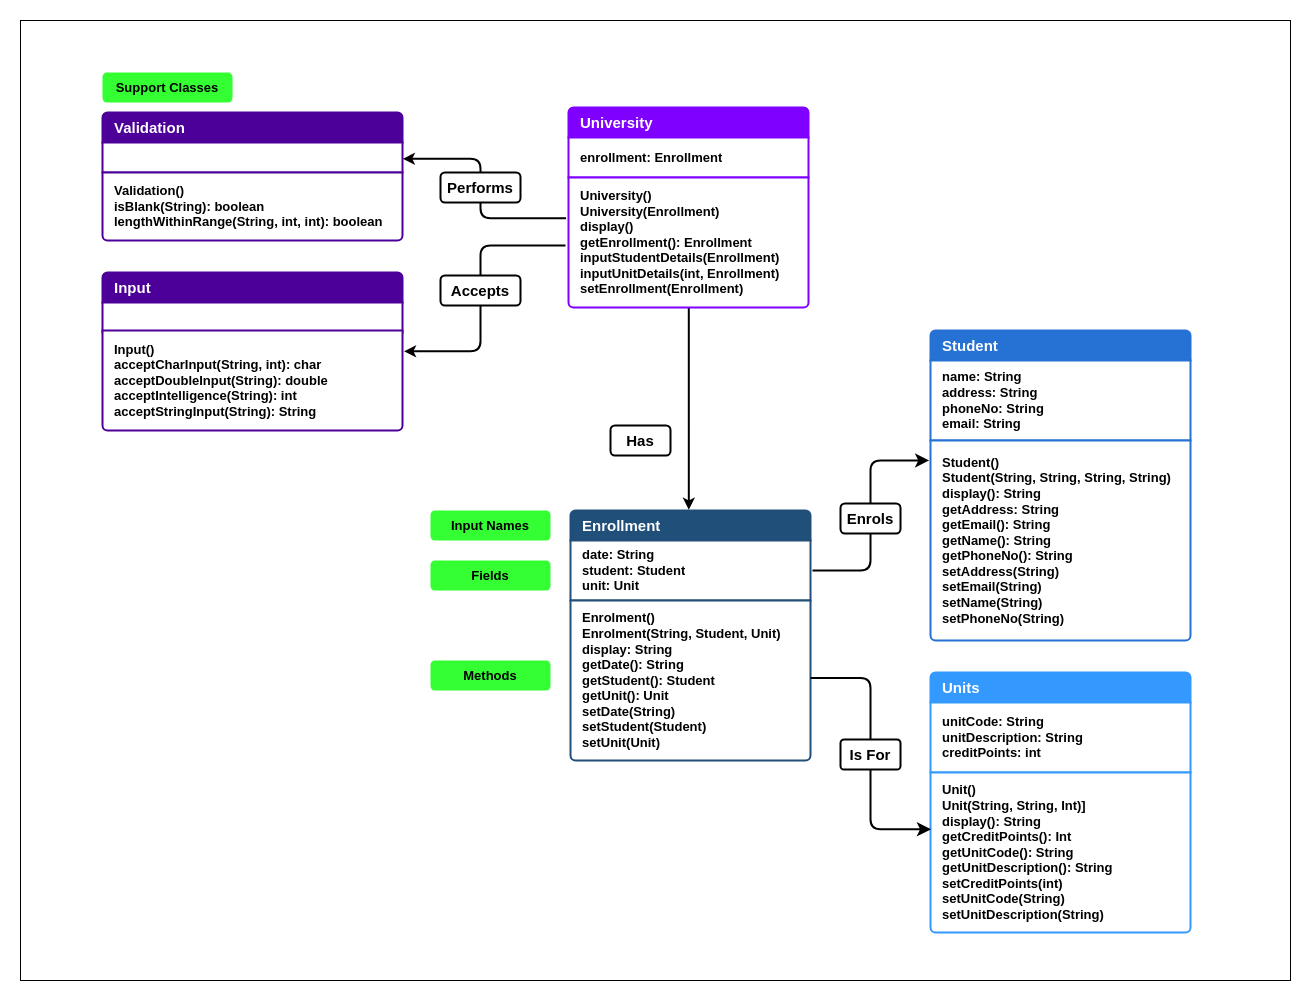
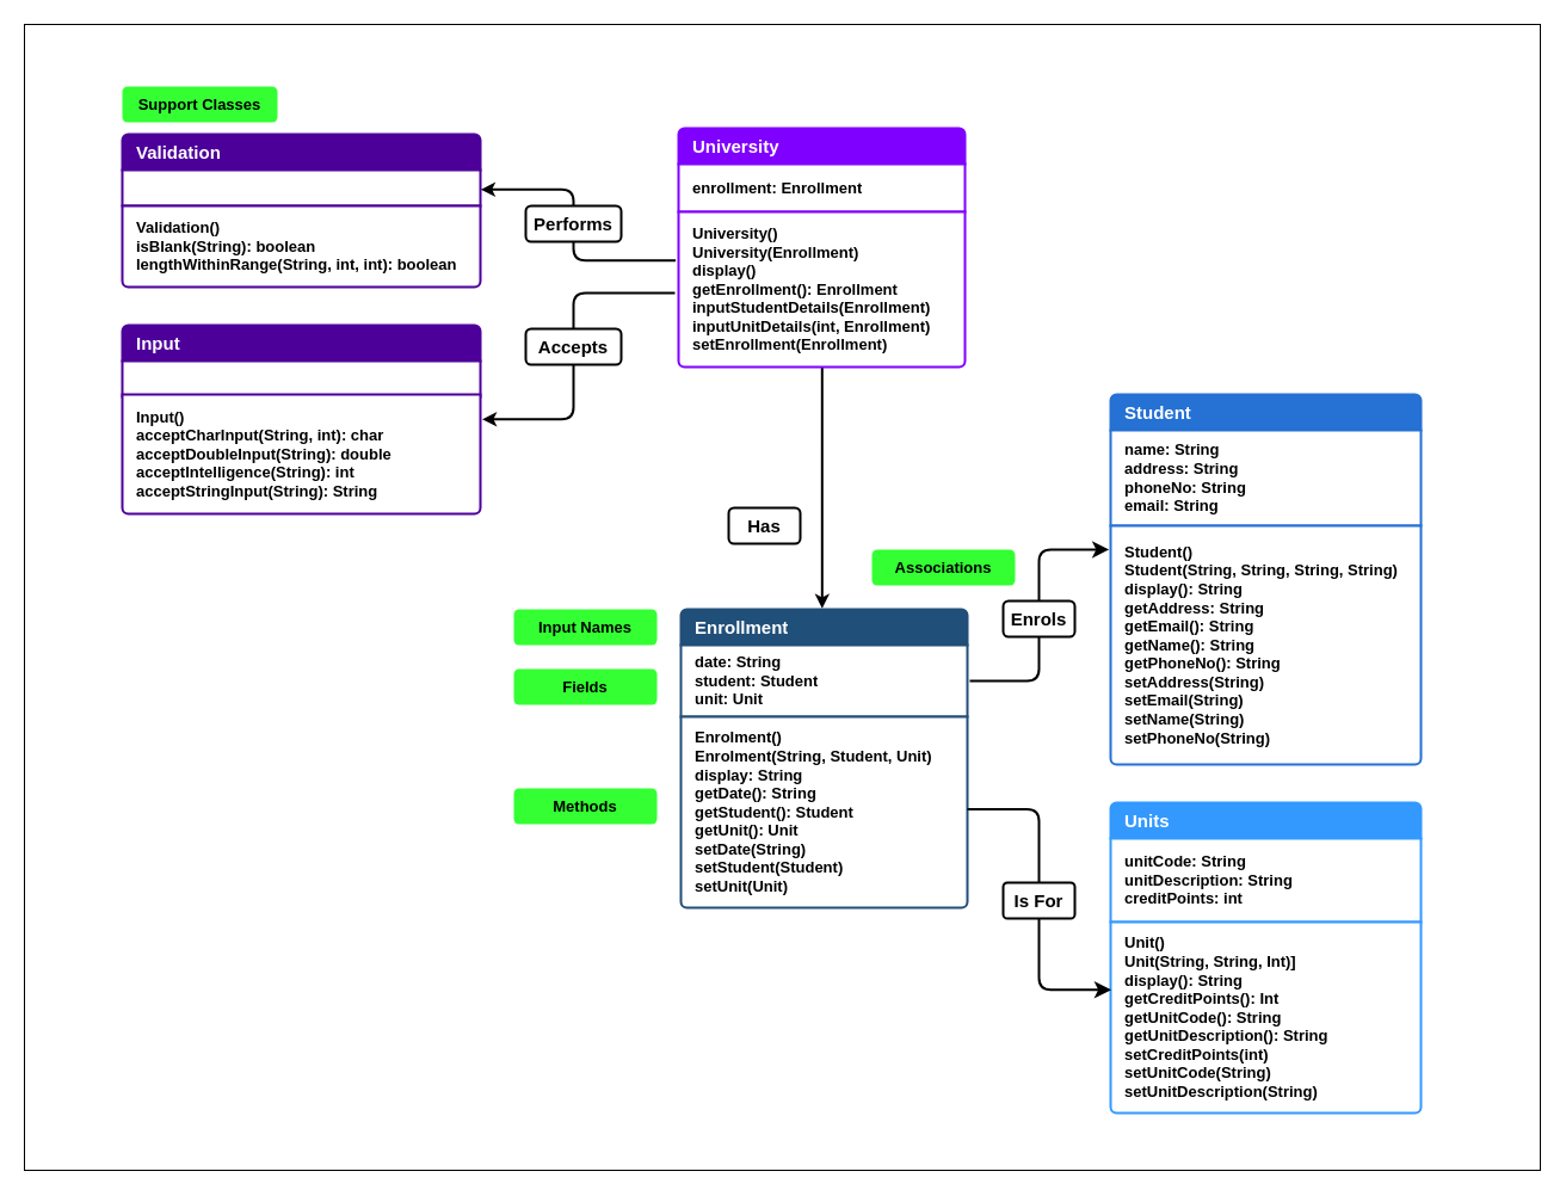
  <mxCell id="0" />
  <mxCell id="1" parent="0" />
  <mxCell id="2" style="edgeStyle=orthogonalEdgeStyle;rounded=1;orthogonalLoop=1;jettySize=auto;html=1;entryX=0.493;entryY=-0.024;entryDx=0;entryDy=0;entryPerimeter=0;curved=0;strokeWidth=2;" edge="1" parent="1" source="27" target="5"><mxGeometry relative="1" as="geometry"><Array as="points"><mxPoint x="688" y="313" /></Array></mxGeometry></mxCell>
  <mxCell id="3" value="" style="group;fillColor=none;" parent="1" vertex="1" connectable="0"><mxGeometry x="570" y="330" width="620" height="602" as="geometry" /></mxCell>
  <mxCell id="4" value="" style="swimlane;fontStyle=1;childLayout=stackLayout;horizontal=1;startSize=0;horizontalStack=0;resizeParent=1;resizeParentMax=0;resizeLast=0;collapsible=0;marginBottom=0;whiteSpace=wrap;html=1;strokeColor=none;fillColor=none;strokeWidth=2;labelPadding=0;labelBorderColor=none;fontSize=13;shadow=0;perimeterSpacing=0;swimlaneLine=0;" parent="3" vertex="1"><mxGeometry y="180" width="240" height="250" as="geometry" /></mxCell>
  <mxCell id="5" value="Enrollment" style="text;strokeColor=#214f79;fillColor=#204f79;align=left;verticalAlign=middle;spacingLeft=10;spacingRight=10;overflow=hidden;points=[[0,0.5],[1,0.5]];portConstraint=eastwest;rotatable=0;whiteSpace=wrap;html=1;shape=mxgraph.bootstrap.topButton;rSize=5;fontColor=#ffffff;labelBackgroundColor=none;fontSize=15;fontStyle=1;fontFamily=Helvetica;strokeWidth=2;labelPadding=0;labelBorderColor=none;shadow=0;perimeterSpacing=0;swimlaneLine=0;" parent="4" vertex="1"><mxGeometry width="240" height="30" as="geometry" /></mxCell>
  <mxCell id="6" value="date: String&lt;div style=&quot;font-size: 13px;&quot;&gt;student: Student&lt;/div&gt;&lt;div style=&quot;font-size: 13px;&quot;&gt;unit: Unit&lt;/div&gt;" style="text;strokeColor=#214f79;fillColor=#FFFFFF;align=left;verticalAlign=middle;spacingLeft=10;spacingRight=10;overflow=hidden;points=[[0,0.5],[1,0.5]];portConstraint=eastwest;rotatable=0;whiteSpace=wrap;html=1;rSize=5;fontColor=#000000;strokeWidth=2;labelPadding=0;labelBorderColor=none;fontSize=13;fontStyle=1;shadow=0;perimeterSpacing=0;swimlaneLine=0;" parent="4" vertex="1"><mxGeometry y="30" width="240" height="60" as="geometry" /></mxCell>
  <mxCell id="7" value="Enrolment()&lt;div style=&quot;font-size: 13px;&quot;&gt;Enrolment(String, Student, Unit)&lt;/div&gt;&lt;div style=&quot;font-size: 13px;&quot;&gt;display: String&lt;/div&gt;&lt;div style=&quot;font-size: 13px;&quot;&gt;getDate(): String&lt;/div&gt;&lt;div style=&quot;font-size: 13px;&quot;&gt;getStudent(): Student&lt;/div&gt;&lt;div style=&quot;font-size: 13px;&quot;&gt;getUnit(): Unit&lt;/div&gt;&lt;div style=&quot;font-size: 13px;&quot;&gt;setDate(String)&lt;/div&gt;&lt;div style=&quot;font-size: 13px;&quot;&gt;setStudent(Student)&lt;/div&gt;&lt;div style=&quot;font-size: 13px;&quot;&gt;setUnit(Unit)&lt;/div&gt;" style="text;strokeColor=#214f79;fillColor=#FFFFFF;align=left;verticalAlign=middle;spacingLeft=10;spacingRight=10;overflow=hidden;points=[[0,0.5],[1,0.5]];portConstraint=eastwest;rotatable=0;whiteSpace=wrap;html=1;shape=mxgraph.bootstrap.bottomButton;rSize=5;fontColor=#000000;strokeWidth=2;labelPadding=0;labelBorderColor=none;fontSize=13;fontStyle=1;shadow=0;perimeterSpacing=0;swimlaneLine=0;" parent="4" vertex="1"><mxGeometry y="90" width="240" height="160" as="geometry" /></mxCell>
  <mxCell id="8" value="" style="swimlane;fontStyle=1;childLayout=stackLayout;horizontal=1;startSize=0;horizontalStack=0;resizeParent=1;resizeParentMax=0;resizeLast=0;collapsible=0;marginBottom=0;whiteSpace=wrap;html=1;strokeColor=none;fillColor=none;strokeWidth=2;labelPadding=0;labelBorderColor=none;fontSize=13;shadow=0;perimeterSpacing=0;swimlaneLine=0;" parent="3" vertex="1"><mxGeometry x="360" width="260" height="310" as="geometry" /></mxCell>
  <mxCell id="9" value="Student" style="text;strokeColor=#2671d4;fillColor=#2571d4;align=left;verticalAlign=middle;spacingLeft=10;spacingRight=10;overflow=hidden;points=[[0,0.5],[1,0.5]];portConstraint=eastwest;rotatable=0;whiteSpace=wrap;html=1;shape=mxgraph.bootstrap.topButton;rSize=5;fontColor=#ffffff;labelBackgroundColor=none;fontSize=15;fontStyle=1;fontFamily=Helvetica;strokeWidth=2;labelPadding=0;labelBorderColor=none;shadow=0;perimeterSpacing=0;swimlaneLine=0;" parent="8" vertex="1"><mxGeometry width="260" height="30" as="geometry" /></mxCell>
  <mxCell id="10" value="name: String&lt;div&gt;address: String&lt;/div&gt;&lt;div&gt;phoneNo: String&lt;/div&gt;&lt;div&gt;email: String&lt;/div&gt;" style="text;strokeColor=#2671d4;fillColor=#FFFFFF;align=left;verticalAlign=middle;spacingLeft=10;spacingRight=10;overflow=hidden;points=[[0,0.5],[1,0.5]];portConstraint=eastwest;rotatable=0;whiteSpace=wrap;html=1;rSize=5;fontColor=#000000;strokeWidth=2;labelPadding=0;labelBorderColor=none;fontSize=13;fontStyle=1;shadow=0;perimeterSpacing=0;swimlaneLine=0;" parent="8" vertex="1"><mxGeometry y="30" width="260" height="80" as="geometry" /></mxCell>
  <mxCell id="11" value="Student()&lt;div&gt;Student(String, String, String, String)&lt;/div&gt;&lt;div&gt;display(): String&lt;/div&gt;&lt;div&gt;getAddress: String&lt;/div&gt;&lt;div&gt;getEmail(): String&lt;/div&gt;&lt;div&gt;getName(): String&lt;/div&gt;&lt;div&gt;getPhoneNo(): String&lt;/div&gt;&lt;div&gt;setAddress(String)&lt;/div&gt;&lt;div&gt;setEmail(String)&lt;/div&gt;&lt;div&gt;setName(String)&lt;/div&gt;&lt;div&gt;setPhoneNo(String)&lt;/div&gt;" style="text;strokeColor=#2671d4;fillColor=#FFFFFF;align=left;verticalAlign=middle;spacingLeft=10;spacingRight=10;overflow=hidden;points=[[0,0.5],[1,0.5]];portConstraint=eastwest;rotatable=0;whiteSpace=wrap;html=1;shape=mxgraph.bootstrap.bottomButton;rSize=5;fontColor=#000000;strokeWidth=2;labelPadding=0;labelBorderColor=none;fontSize=13;fontStyle=1;shadow=0;perimeterSpacing=0;swimlaneLine=0;" parent="8" vertex="1"><mxGeometry y="110" width="260" height="200" as="geometry" /></mxCell>
  <mxCell id="12" value="" style="swimlane;fontStyle=1;childLayout=stackLayout;horizontal=1;startSize=0;horizontalStack=0;resizeParent=1;resizeParentMax=0;resizeLast=0;collapsible=0;marginBottom=0;whiteSpace=wrap;html=1;strokeColor=none;fillColor=none;strokeWidth=2;labelPadding=0;labelBorderColor=none;fontSize=13;shadow=0;perimeterSpacing=0;swimlaneLine=0;" parent="3" vertex="1"><mxGeometry x="360" y="342" width="260" height="260" as="geometry" /></mxCell>
  <mxCell id="13" value="Units" style="text;strokeColor=#3399ff;fillColor=#3399FF;align=left;verticalAlign=middle;spacingLeft=10;spacingRight=10;overflow=hidden;points=[[0,0.5],[1,0.5]];portConstraint=eastwest;rotatable=0;whiteSpace=wrap;html=1;shape=mxgraph.bootstrap.topButton;rSize=5;fontColor=#ffffff;labelBackgroundColor=none;fontSize=15;fontStyle=1;fontFamily=Helvetica;strokeWidth=2;labelPadding=0;labelBorderColor=none;shadow=0;perimeterSpacing=0;swimlaneLine=0;" parent="12" vertex="1"><mxGeometry width="260" height="30" as="geometry" /></mxCell>
  <mxCell id="14" value="unitCode: String&lt;div&gt;unitDescription: String&lt;/div&gt;&lt;div&gt;creditPoints: int&lt;/div&gt;" style="text;strokeColor=#3399ff;fillColor=#FFFFFF;align=left;verticalAlign=middle;spacingLeft=10;spacingRight=10;overflow=hidden;points=[[0,0.5],[1,0.5]];portConstraint=eastwest;rotatable=0;whiteSpace=wrap;html=1;rSize=5;fontColor=#000000;strokeWidth=2;labelPadding=0;labelBorderColor=none;fontSize=13;fontStyle=1;shadow=0;perimeterSpacing=0;swimlaneLine=0;" parent="12" vertex="1"><mxGeometry y="30" width="260" height="70" as="geometry" /></mxCell>
  <mxCell id="15" value="Unit()&lt;div&gt;Unit(String, String, Int)]&lt;/div&gt;&lt;div&gt;display(): String&lt;/div&gt;&lt;div&gt;getCreditPoints(): Int&lt;/div&gt;&lt;div&gt;getUnitCode(): String&lt;/div&gt;&lt;div&gt;getUnitDescription(): String&lt;/div&gt;&lt;div&gt;setCreditPoints(int)&lt;/div&gt;&lt;div&gt;setUnitCode(String)&lt;/div&gt;&lt;div&gt;setUnitDescription(String)&lt;/div&gt;" style="text;strokeColor=#3399ff;fillColor=#FFFFFF;align=left;verticalAlign=middle;spacingLeft=10;spacingRight=10;overflow=hidden;points=[[0,0.5],[1,0.5]];portConstraint=eastwest;rotatable=0;whiteSpace=wrap;html=1;shape=mxgraph.bootstrap.bottomButton;rSize=5;fontColor=#000000;strokeWidth=2;labelPadding=0;labelBorderColor=none;fontSize=13;fontStyle=1;shadow=0;perimeterSpacing=0;swimlaneLine=0;" parent="12" vertex="1"><mxGeometry y="100" width="260" height="160" as="geometry" /></mxCell>
  <mxCell id="16" value="" style="edgeStyle=segmentEdgeStyle;endArrow=classic;html=1;curved=0;rounded=1;endSize=8;startSize=8;sourcePerimeterSpacing=0;targetPerimeterSpacing=0;fontSize=12;entryX=-0.005;entryY=0.419;entryDx=0;entryDy=0;strokeWidth=2;entryPerimeter=0;" parent="3" target="8" edge="1"><mxGeometry width="140" relative="1" as="geometry"><mxPoint x="242" y="240" as="sourcePoint" /><mxPoint x="340" y="410" as="targetPoint" /><Array as="points"><mxPoint x="300" y="240" /><mxPoint x="300" y="130" /></Array></mxGeometry></mxCell>
  <mxCell id="17" value="Enrols" style="text;strokeColor=default;fillColor=default;align=center;verticalAlign=middle;whiteSpace=wrap;rounded=1;fontSize=15;strokeWidth=2;fontStyle=1;labelBackgroundColor=default;gradientColor=none;imageHeight=22;" parent="3" vertex="1"><mxGeometry x="270" y="173" width="60" height="30" as="geometry" /></mxCell>
  <mxCell id="18" value="" style="edgeStyle=segmentEdgeStyle;endArrow=classic;html=1;curved=0;rounded=1;endSize=8;startSize=8;sourcePerimeterSpacing=0;targetPerimeterSpacing=0;fontSize=12;entryX=0.002;entryY=0.355;entryDx=0;entryDy=0;strokeWidth=2;entryPerimeter=0;" parent="3" target="15" edge="1"><mxGeometry width="140" relative="1" as="geometry"><mxPoint x="240" y="347.5" as="sourcePoint" /><mxPoint x="358" y="262.5" as="targetPoint" /><Array as="points"><mxPoint x="300" y="348" /><mxPoint x="300" y="499" /></Array></mxGeometry></mxCell>
  <mxCell id="19" value="Is For" style="text;strokeColor=default;fillColor=default;align=center;verticalAlign=middle;whiteSpace=wrap;rounded=1;fontSize=15;strokeWidth=2;fontStyle=1;labelBackgroundColor=default;gradientColor=none;arcSize=12;imageHeight=24;spacing=1;" parent="3" vertex="1"><mxGeometry x="270" y="409" width="60" height="30" as="geometry" /></mxCell>
+ <mxCell id="20" value="Associations" style="rounded=1;whiteSpace=wrap;html=1;fillColor=#33FF33;fontColor=#000000;strokeColor=none;fontStyle=1;fontSize=13;imageHeight=24;" parent="3" vertex="1"><mxGeometry x="160" y="130" width="120" height="30" as="geometry" /></mxCell>
  <mxCell id="21" value="Has" style="text;strokeColor=default;fillColor=default;align=center;verticalAlign=middle;whiteSpace=wrap;rounded=1;fontSize=15;strokeWidth=2;fontStyle=1;labelBackgroundColor=default;gradientColor=none;imageHeight=22;" vertex="1" parent="3"><mxGeometry x="40" y="95" width="60" height="30" as="geometry" /></mxCell>
  <mxCell id="22" value="Input Names" style="rounded=1;whiteSpace=wrap;html=1;fillColor=#33FF33;fontColor=#000000;strokeColor=none;fontStyle=1;fontSize=13;imageHeight=24;" parent="1" vertex="1"><mxGeometry x="430" y="510" width="120" height="30" as="geometry" /></mxCell>
  <mxCell id="23" value="Fields" style="rounded=1;whiteSpace=wrap;html=1;fillColor=#33FF33;fontColor=#000000;strokeColor=none;fontStyle=1;fontSize=13;imageHeight=24;" parent="1" vertex="1"><mxGeometry x="430" y="560" width="120" height="30" as="geometry" /></mxCell>
  <mxCell id="24" value="Methods" style="rounded=1;whiteSpace=wrap;html=1;fillColor=#33FF33;fontColor=#000000;strokeColor=none;fontStyle=1;fontSize=13;imageHeight=24;" parent="1" vertex="1"><mxGeometry x="430" y="660" width="120" height="30" as="geometry" /></mxCell>
  <mxCell id="25" value="University" style="text;strokeColor=#7F00FF;fillColor=#7F00FF;align=left;verticalAlign=middle;spacingLeft=10;spacingRight=10;overflow=hidden;points=[[0,0.5],[1,0.5]];portConstraint=eastwest;rotatable=0;whiteSpace=wrap;html=1;shape=mxgraph.bootstrap.topButton;rSize=5;fontColor=#ffffff;labelBackgroundColor=none;fontSize=15;fontStyle=1;fontFamily=Helvetica;strokeWidth=2;labelPadding=0;labelBorderColor=none;shadow=0;perimeterSpacing=0;swimlaneLine=0;container=0;" parent="1" vertex="1"><mxGeometry x="568" y="107" width="240" height="30" as="geometry" /></mxCell>
  <mxCell id="26" value="enrollment: Enrollment" style="text;strokeColor=#7F00FF;fillColor=#FFFFFF;align=left;verticalAlign=middle;spacingLeft=10;spacingRight=10;overflow=hidden;points=[[0,0.5],[1,0.5]];portConstraint=eastwest;rotatable=0;whiteSpace=wrap;html=1;rSize=5;fontColor=#000000;strokeWidth=2;labelPadding=0;labelBorderColor=none;fontSize=13;fontStyle=1;shadow=0;perimeterSpacing=0;swimlaneLine=0;container=0;" parent="1" vertex="1"><mxGeometry x="568" y="137" width="240" height="40" as="geometry" /></mxCell>
  <mxCell id="27" value="University()&lt;div&gt;University(Enrollment)&lt;/div&gt;&lt;div&gt;display()&lt;/div&gt;&lt;div&gt;getEnrollment(): Enrollment&lt;/div&gt;&lt;div&gt;inputStudentDetails(Enrollment)&lt;/div&gt;&lt;div&gt;inputUnitDetails(int, Enrollment)&lt;/div&gt;&lt;div&gt;setEnrollment(Enrollment)&lt;/div&gt;" style="text;strokeColor=#7F00FF;fillColor=#FFFFFF;align=left;verticalAlign=middle;spacingLeft=10;spacingRight=10;overflow=hidden;points=[[0,0.5],[1,0.5]];portConstraint=eastwest;rotatable=0;whiteSpace=wrap;html=1;shape=mxgraph.bootstrap.bottomButton;rSize=5;fontColor=#000000;strokeWidth=2;labelPadding=0;labelBorderColor=none;fontSize=13;fontStyle=1;shadow=0;perimeterSpacing=0;swimlaneLine=0;container=0;" parent="1" vertex="1"><mxGeometry x="568" y="177" width="240" height="130" as="geometry" /></mxCell>
  <mxCell id="28" value="Validation" style="text;strokeColor=#4C0099;fillColor=#4C0099;align=left;verticalAlign=middle;spacingLeft=10;spacingRight=10;overflow=hidden;points=[[0,0.5],[1,0.5]];portConstraint=eastwest;rotatable=0;whiteSpace=wrap;html=1;shape=mxgraph.bootstrap.topButton;rSize=5;fontColor=#ffffff;labelBackgroundColor=none;fontSize=15;fontStyle=1;fontFamily=Helvetica;strokeWidth=2;labelPadding=0;labelBorderColor=none;shadow=0;perimeterSpacing=0;swimlaneLine=0;container=0;" vertex="1" parent="1"><mxGeometry x="102" y="112" width="300" height="30" as="geometry" /></mxCell>
  <mxCell id="29" value="" style="text;strokeColor=#4C0099;fillColor=#FFFFFF;align=left;verticalAlign=middle;spacingLeft=10;spacingRight=10;overflow=hidden;points=[[0,0.5],[1,0.5]];portConstraint=eastwest;rotatable=0;whiteSpace=wrap;html=1;rSize=5;fontColor=#000000;strokeWidth=2;labelPadding=0;labelBorderColor=none;fontSize=13;fontStyle=1;shadow=0;perimeterSpacing=0;swimlaneLine=0;container=0;" vertex="1" parent="1"><mxGeometry x="102" y="142" width="300" height="30" as="geometry" /></mxCell>
  <mxCell id="30" value="Validation()&lt;div&gt;isBlank(String): boolean&lt;/div&gt;&lt;div&gt;lengthWithinRange(String, int, int): boolean&lt;/div&gt;" style="text;strokeColor=#4C0099;fillColor=#FFFFFF;align=left;verticalAlign=middle;spacingLeft=10;spacingRight=10;overflow=hidden;points=[[0,0.5],[1,0.5]];portConstraint=eastwest;rotatable=0;whiteSpace=wrap;html=1;shape=mxgraph.bootstrap.bottomButton;rSize=5;fontColor=#000000;strokeWidth=2;labelPadding=0;labelBorderColor=none;fontSize=13;fontStyle=1;shadow=0;perimeterSpacing=0;swimlaneLine=0;container=0;" vertex="1" parent="1"><mxGeometry x="102" y="172" width="300" height="68" as="geometry" /></mxCell>
  <mxCell id="31" value="Support Classes" style="rounded=1;whiteSpace=wrap;html=1;fillColor=#33FF33;fontColor=#000000;strokeColor=none;fontStyle=1;fontSize=13;imageHeight=24;" vertex="1" parent="1"><mxGeometry x="102" y="72" width="130" height="30" as="geometry" /></mxCell>
  <mxCell id="32" value="Input" style="text;strokeColor=#4C0099;fillColor=#4C0099;align=left;verticalAlign=middle;spacingLeft=10;spacingRight=10;overflow=hidden;points=[[0,0.5],[1,0.5]];portConstraint=eastwest;rotatable=0;whiteSpace=wrap;html=1;shape=mxgraph.bootstrap.topButton;rSize=5;fontColor=#ffffff;labelBackgroundColor=none;fontSize=15;fontStyle=1;fontFamily=Helvetica;strokeWidth=2;labelPadding=0;labelBorderColor=none;shadow=0;perimeterSpacing=0;swimlaneLine=0;container=0;" vertex="1" parent="1"><mxGeometry x="102" y="272" width="300" height="30" as="geometry" /></mxCell>
  <mxCell id="33" value="" style="text;strokeColor=#4C0099;fillColor=#FFFFFF;align=left;verticalAlign=middle;spacingLeft=10;spacingRight=10;overflow=hidden;points=[[0,0.5],[1,0.5]];portConstraint=eastwest;rotatable=0;whiteSpace=wrap;html=1;rSize=5;fontColor=#000000;strokeWidth=2;labelPadding=0;labelBorderColor=none;fontSize=13;fontStyle=1;shadow=0;perimeterSpacing=0;swimlaneLine=0;container=0;" vertex="1" parent="1"><mxGeometry x="102" y="302" width="300" height="30" as="geometry" /></mxCell>
  <mxCell id="34" value="Input()&lt;div&gt;acceptCharInput(String, int): char&lt;/div&gt;&lt;div&gt;acceptDoubleInput(String): double&lt;/div&gt;&lt;div&gt;acceptIntelligence(String): int&lt;/div&gt;&lt;div&gt;acceptStringInput(String): String&lt;/div&gt;" style="text;strokeColor=#4C0099;fillColor=#FFFFFF;align=left;verticalAlign=middle;spacingLeft=10;spacingRight=10;overflow=hidden;points=[[0,0.5],[1,0.5]];portConstraint=eastwest;rotatable=0;whiteSpace=wrap;html=1;shape=mxgraph.bootstrap.bottomButton;rSize=5;fontColor=#000000;strokeWidth=2;labelPadding=0;labelBorderColor=none;fontSize=13;fontStyle=1;shadow=0;perimeterSpacing=0;swimlaneLine=0;container=0;" vertex="1" parent="1"><mxGeometry x="102" y="330" width="300" height="100" as="geometry" /></mxCell>
  <mxCell id="35" style="edgeStyle=orthogonalEdgeStyle;rounded=1;orthogonalLoop=1;jettySize=auto;html=1;entryX=1.005;entryY=0.358;entryDx=0;entryDy=0;entryPerimeter=0;curved=0;strokeWidth=2;" edge="1" parent="1"><mxGeometry relative="1" as="geometry"><mxPoint x="565" y="245" as="sourcePoint" /><mxPoint x="403.5" y="350.8" as="targetPoint" /><Array as="points"><mxPoint x="480" y="245" /><mxPoint x="480" y="351" /></Array></mxGeometry></mxCell>
  <mxCell id="36" style="edgeStyle=orthogonalEdgeStyle;rounded=1;orthogonalLoop=1;jettySize=auto;html=1;curved=0;strokeWidth=2;exitX=-0.01;exitY=0.459;exitDx=0;exitDy=0;exitPerimeter=0;entryX=1.001;entryY=0.078;entryDx=0;entryDy=0;entryPerimeter=0;" edge="1" parent="1"><mxGeometry relative="1" as="geometry"><mxPoint x="565.6" y="217.67" as="sourcePoint" /><mxPoint x="402.3" y="158.304" as="targetPoint" /><Array as="points"><mxPoint x="480" y="218" /><mxPoint x="480" y="158" /></Array></mxGeometry></mxCell>
  <mxCell id="37" value="Performs" style="text;strokeColor=default;fillColor=default;align=center;verticalAlign=middle;whiteSpace=wrap;rounded=1;fontSize=15;strokeWidth=2;fontStyle=1;labelBackgroundColor=default;gradientColor=none;imageHeight=22;" vertex="1" parent="1"><mxGeometry x="440" y="172" width="80" height="30" as="geometry" /></mxCell>
  <mxCell id="38" value="Accepts" style="text;strokeColor=default;fillColor=default;align=center;verticalAlign=middle;whiteSpace=wrap;rounded=1;fontSize=15;strokeWidth=2;fontStyle=1;labelBackgroundColor=default;gradientColor=none;imageHeight=22;" vertex="1" parent="1"><mxGeometry x="440" y="275" width="80" height="30" as="geometry" /></mxCell>
  <mxCell id="39" value="" style="rounded=0;whiteSpace=wrap;html=1;gradientColor=default;fillColor=none;strokeColor=default;" vertex="1" parent="1"><mxGeometry x="20" y="20" width="1270" height="960" as="geometry" /></mxCell>
